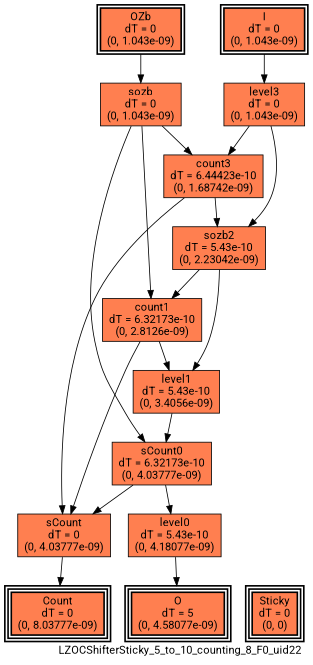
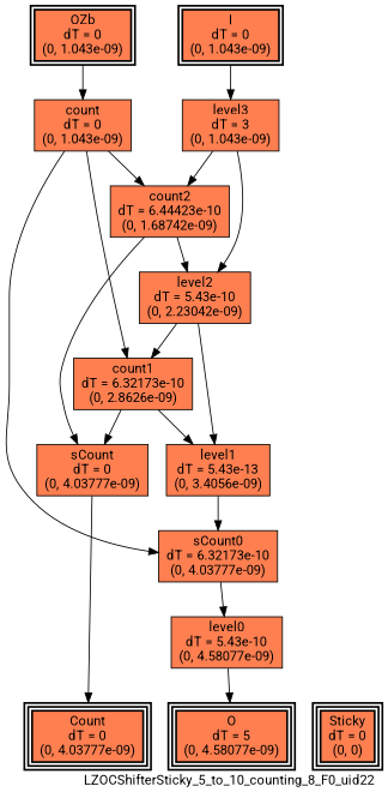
  digraph {
    fontname=Roboto
    label=LZOCShifterSticky_5_to_10_counting_8_F0_uid22
    labeljust=right
    labelloc=bottom
    nodesep=0.25
    ranksep=0.5
    node [color=black fillcolor=coral fontname=Roboto peripheries=1 shape=box style=filled]
    edge [arrowhead=normal arrowsize=1.0 arrowtail=normal color=black dir=forward fontname=Roboto]
    n1 [label="I\ndT = 0\n(0, 1.043e-09)" peripheries=2 style="bold, filled"]
    n2 [label="OZb\ndT = 0\n(0, 1.043e-09)" peripheries=2 style="bold, filled"]
-   n3 [label="Count\ndT = 0\n(0, 8.03777e-09)" peripheries=3 style="bold, filled"]
+   n3 [label="Count\ndT = 0\n(0, 4.03777e-09)" peripheries=3 style="bold, filled"]
    n4 [label="O\ndT = 5\n(0, 4.58077e-09)" peripheries=3 style="bold, filled"]
    n5 [label="Sticky\ndT = 0\n(0, 0)" peripheries=3 style="bold, filled"]
-   n6 [label="level3\ndT = 0\n(0, 1.043e-09)"]
-   n7 [label="sozb\ndT = 0\n(0, 1.043e-09)"]
-   n8 [label="count3\ndT = 6.44423e-10\n(0, 1.68742e-09)"]
-   n9 [label="sozb2\ndT = 5.43e-10\n(0, 2.23042e-09)"]
-   n10 [label="count1\ndT = 6.32173e-10\n(0, 2.8126e-09)"]
+   n6 [label="level3\ndT = 3\n(0, 1.043e-09)"]
+   n7 [label="count\ndT = 0\n(0, 1.043e-09)"]
+   n8 [label="count2\ndT = 6.44423e-10\n(0, 1.68742e-09)"]
+   n9 [label="level2\ndT = 5.43e-10\n(0, 2.23042e-09)"]
+   n10 [label="count1\ndT = 6.32173e-10\n(0, 2.8626e-09)"]
    n11 [label="sCount0\ndT = 6.32173e-10\n(0, 4.03777e-09)"]
    n12 [label="sCount\ndT = 0\n(0, 4.03777e-09)"]
-   n13 [label="level1\ndT = 5.43e-10\n(0, 3.4056e-09)"]
-   n14 [label="level0\ndT = 5.43e-10\n(0, 4.18077e-09)"]
+   n13 [label="level1\ndT = 5.43e-13\n(0, 3.4056e-09)"]
+   n14 [label="level0\ndT = 5.43e-10\n(0, 4.58077e-09)"]
    subgraph sub_1 {
      rank=same
      n1
      n2
    }
    subgraph sub_2 {
      rank=same
      n3
      n4
      n5
    }
    n1 -> n6
    n2 -> n7
    n6 -> n8
    n6 -> n9
    n7 -> n8
    n7 -> n10
    n7 -> n11
    n8 -> n9
    n8 -> n12
    n9 -> n10
    n9 -> n13
    n10 -> n12
    n10 -> n13
-   n11 -> n12
    n11 -> n14
    n12 -> n3
    n13 -> n11
    n14 -> n4
  }
